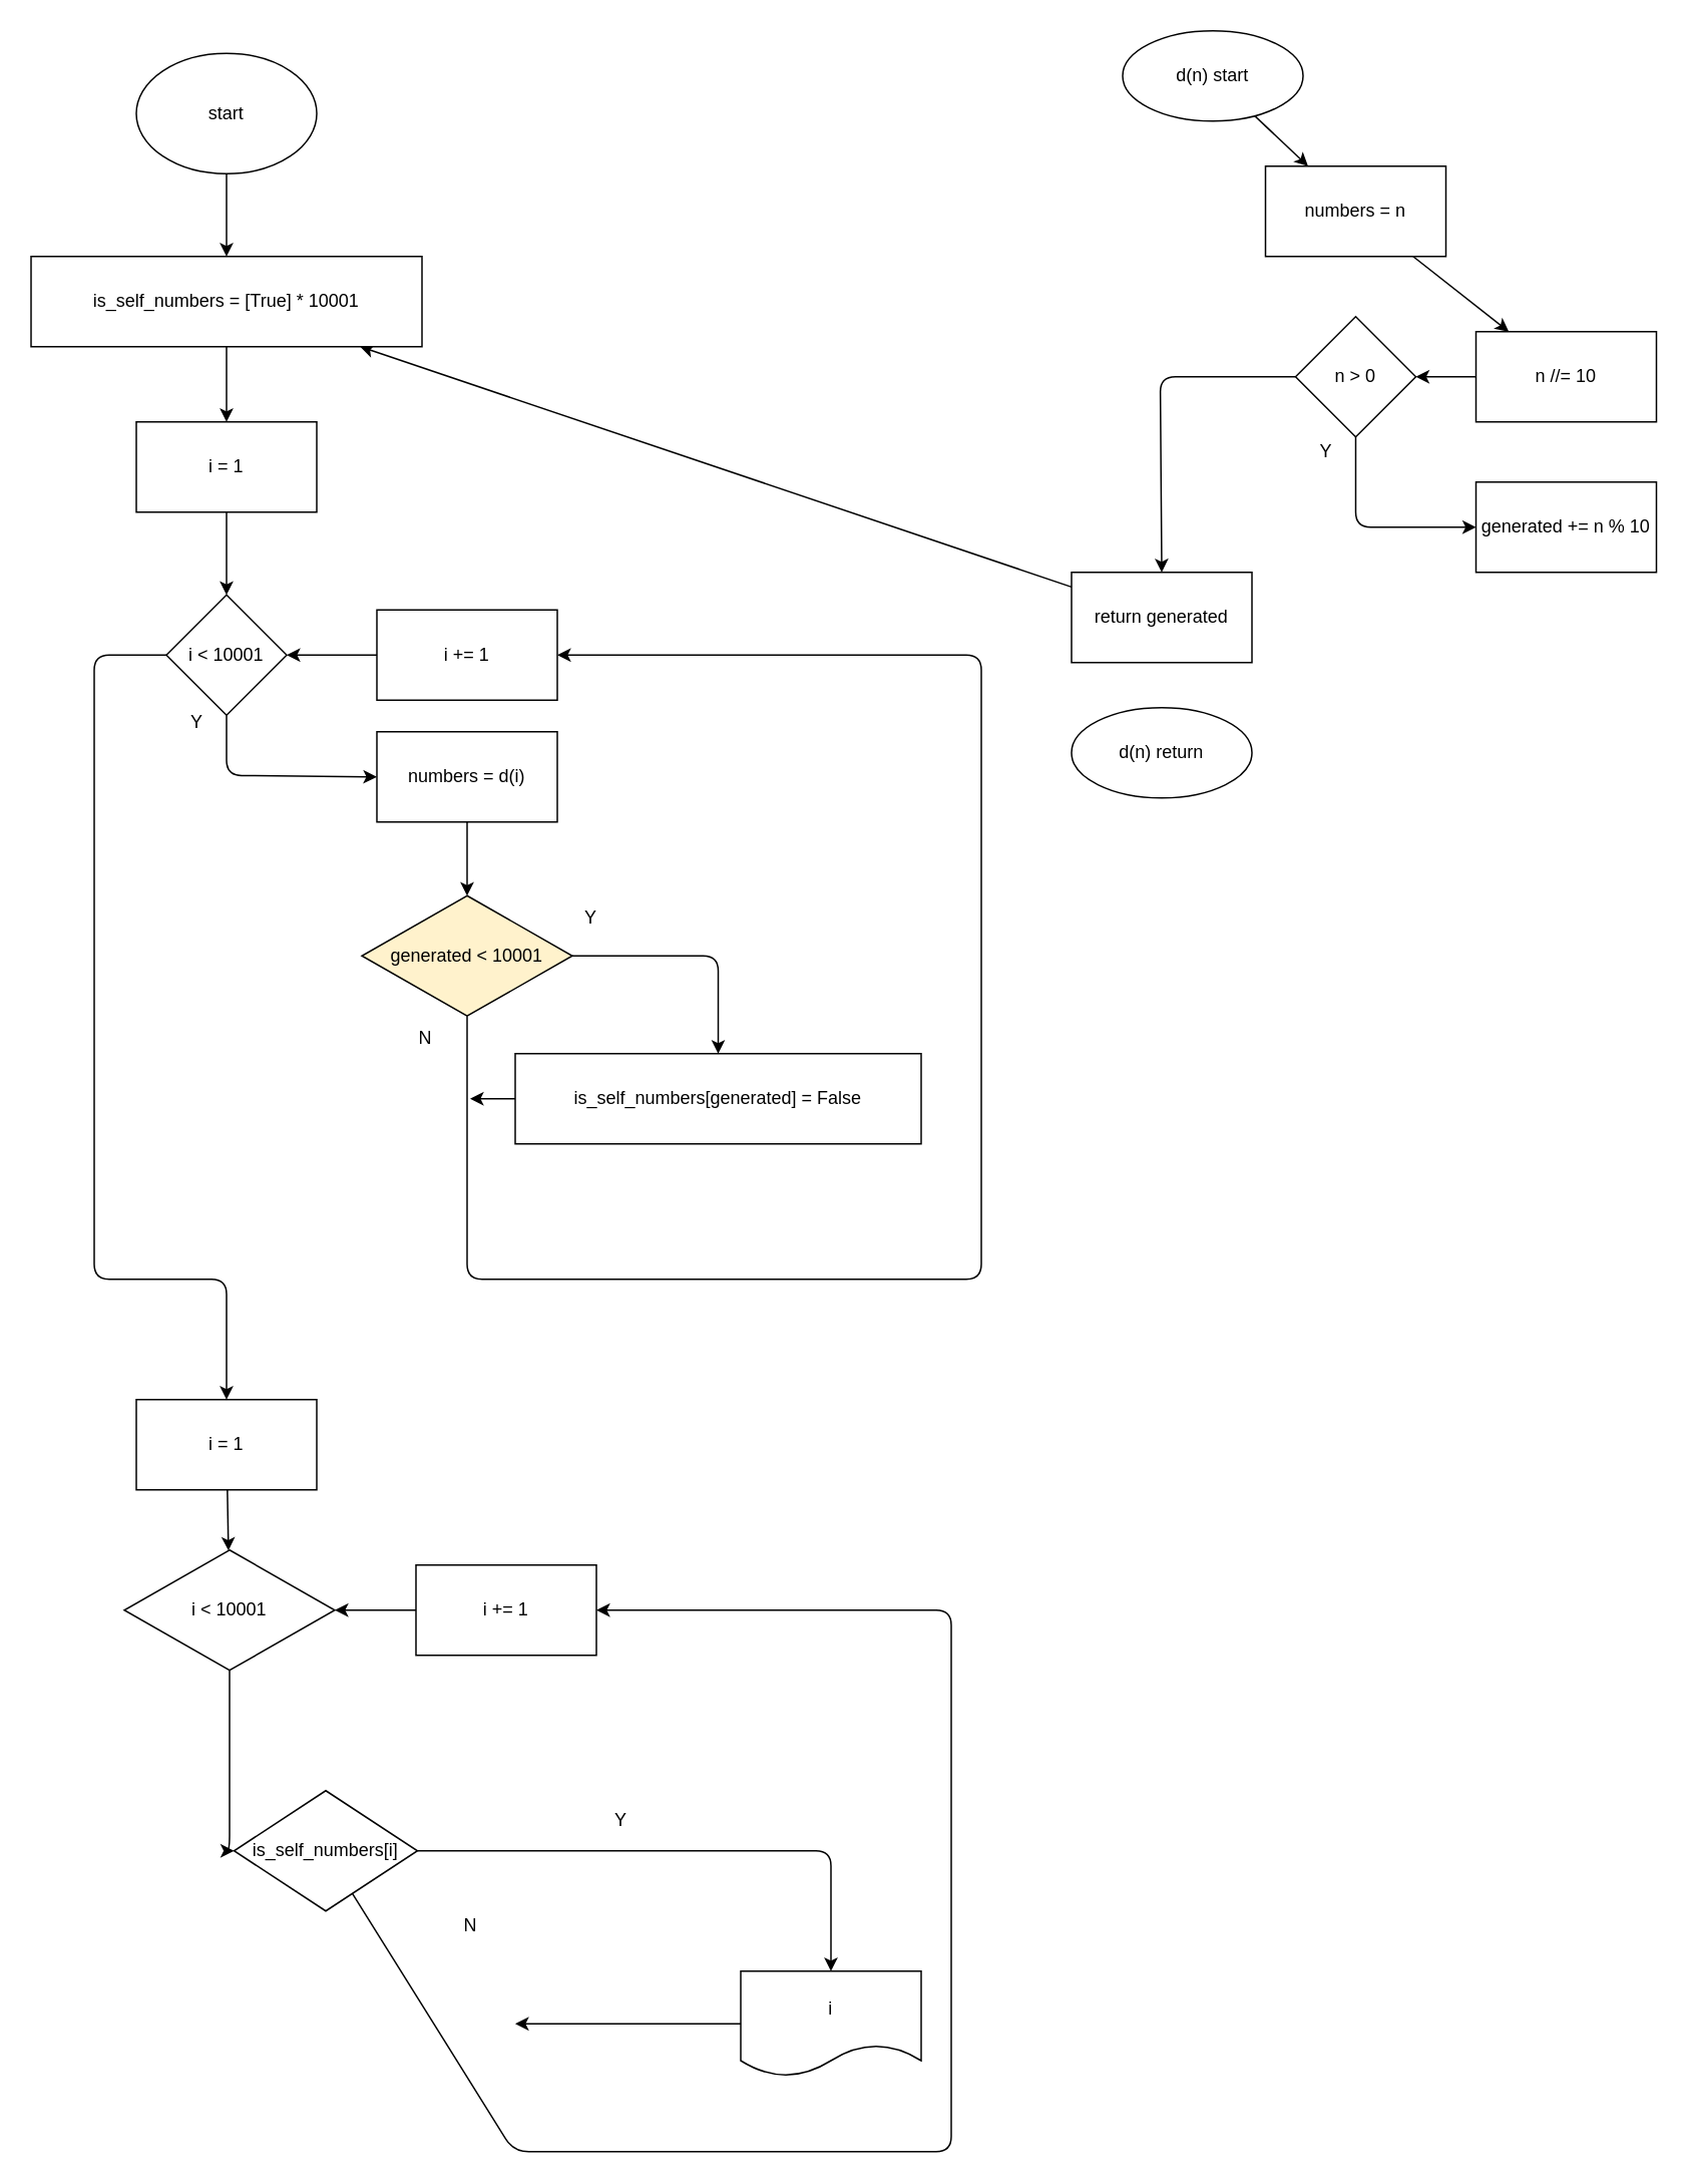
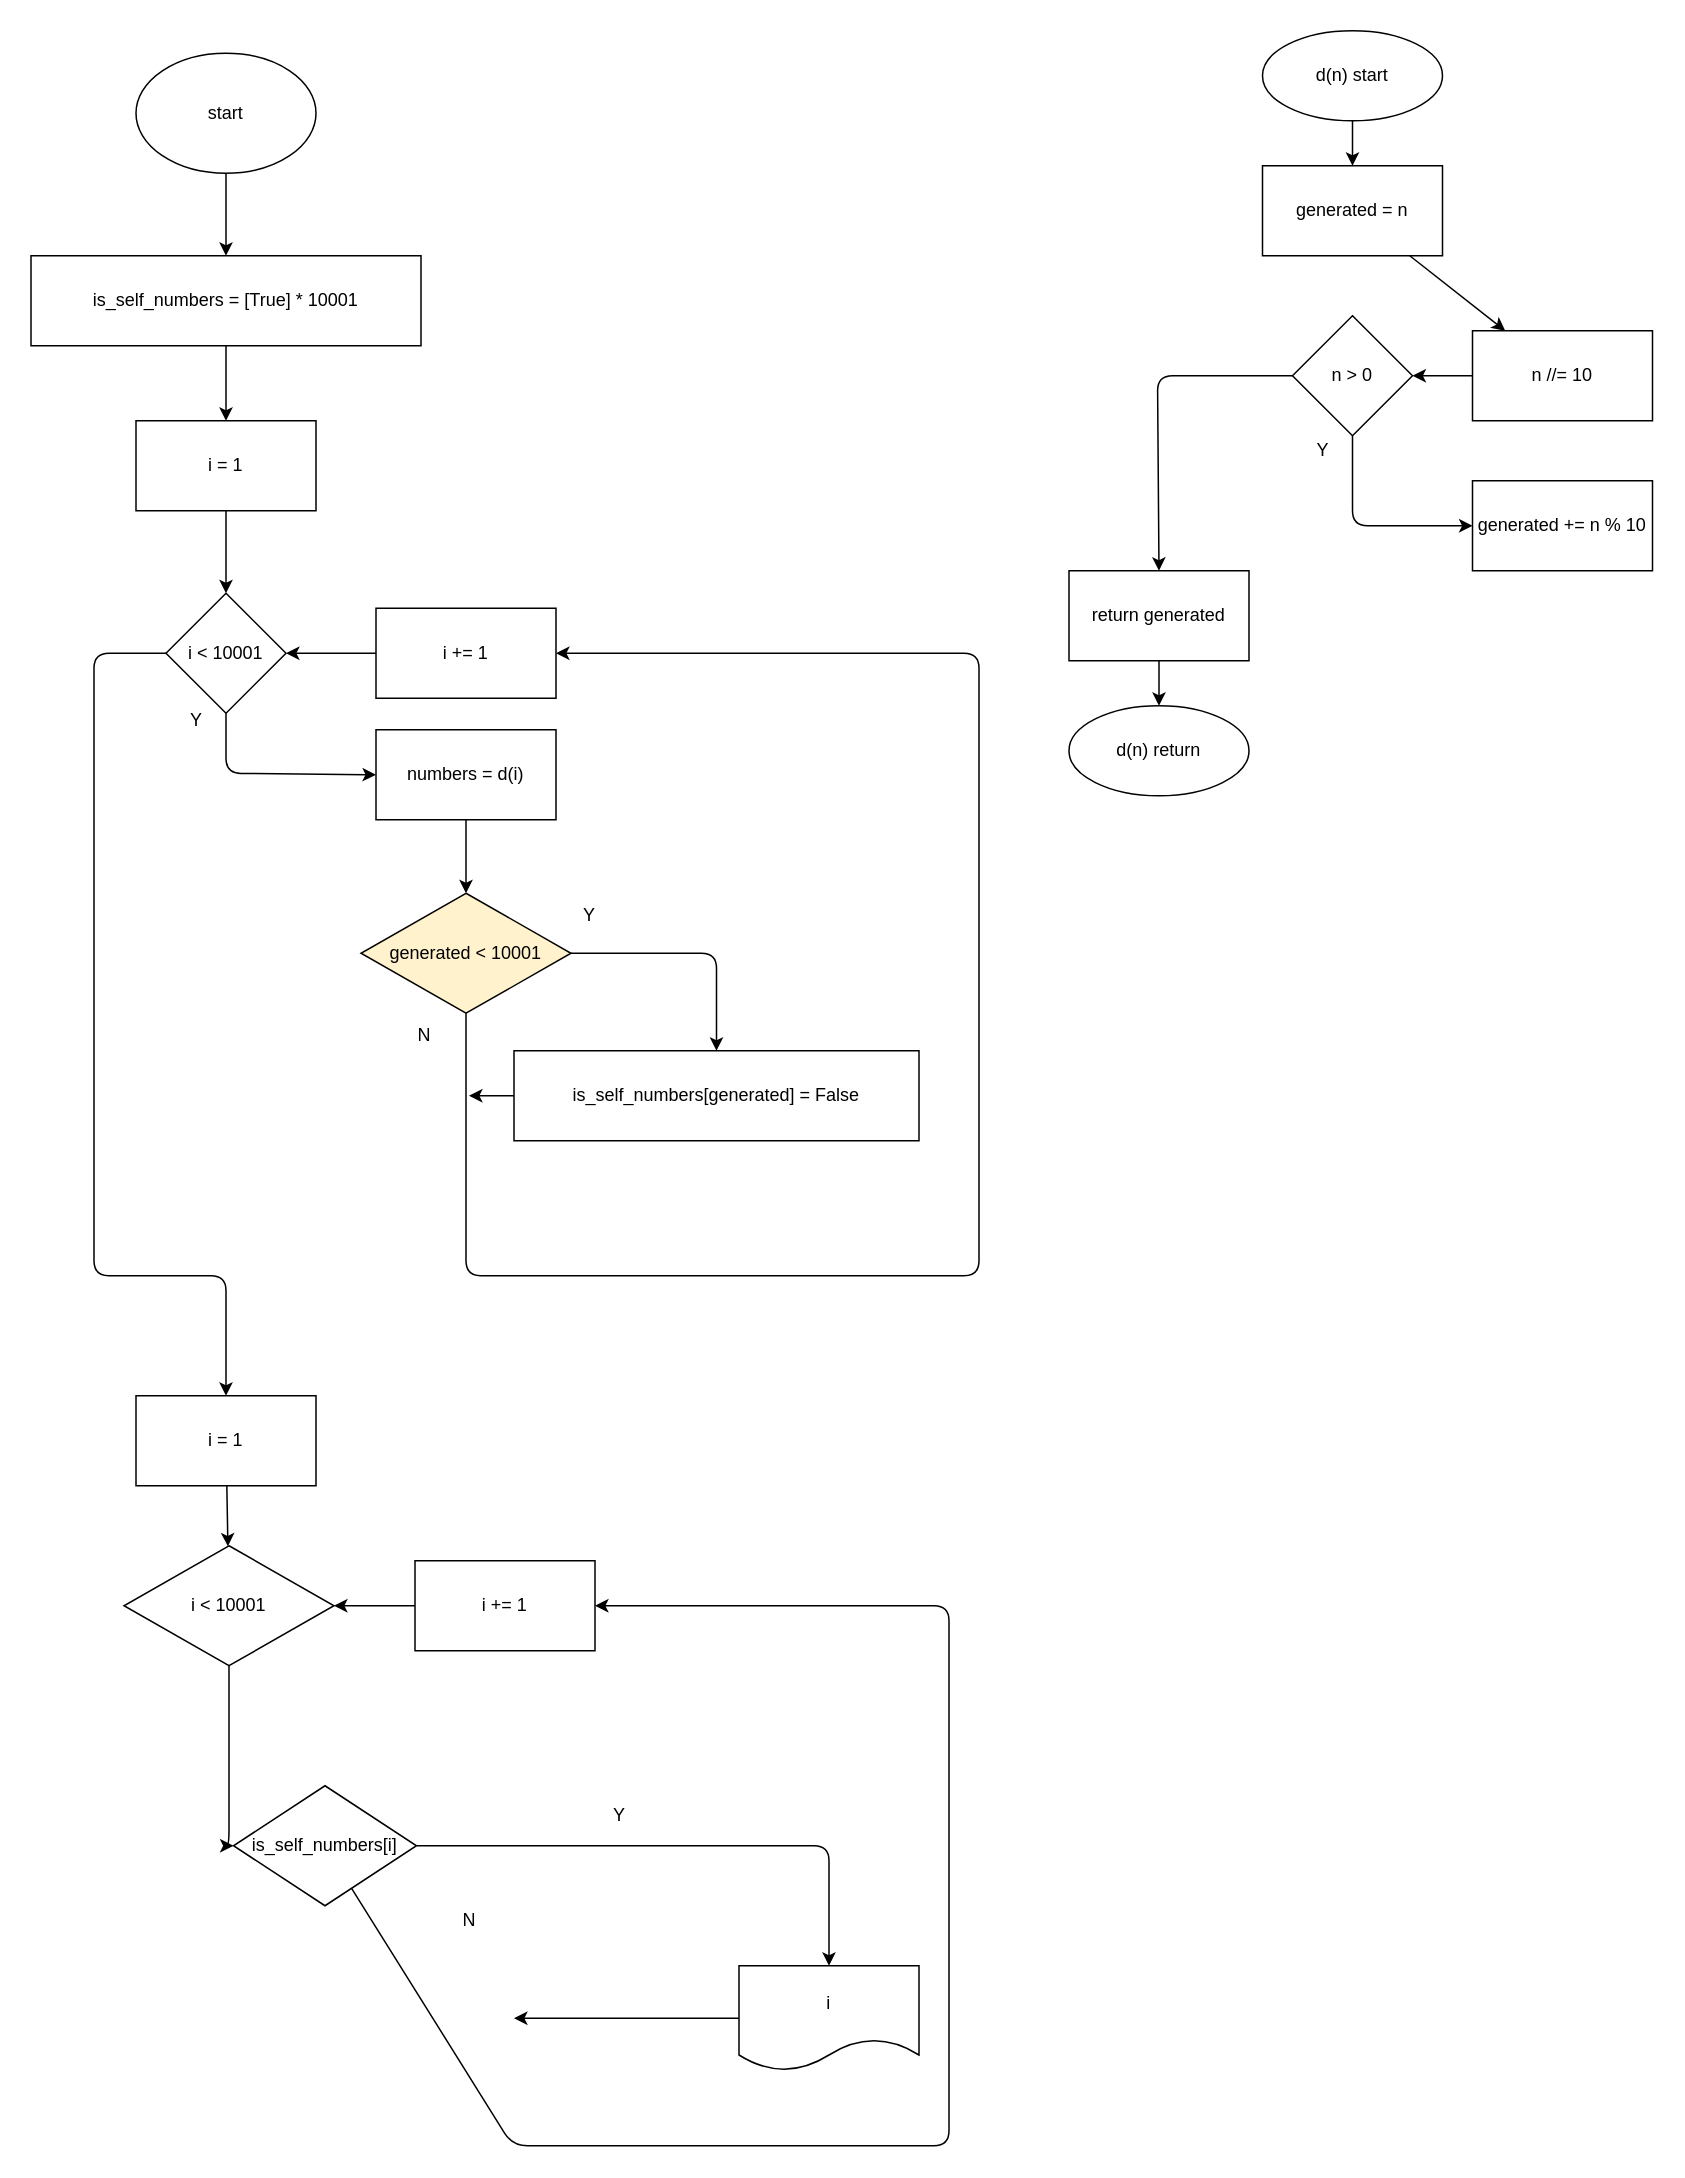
  <mxCell id="0" />
  <mxCell id="1" parent="0" />
  <mxCell id="2" value="" style="edgeStyle=none;html=1;" parent="1" source="3" target="5" edge="1"><mxGeometry relative="1" as="geometry" /></mxCell>
- <mxCell id="3" value="d(n) start" style="ellipse;whiteSpace=wrap;html=1;" parent="1" vertex="1"><mxGeometry x="746" y="20" width="120" height="60" as="geometry" /></mxCell>
+ <mxCell id="3" value="d(n) start" style="ellipse;whiteSpace=wrap;html=1;" parent="1" vertex="1"><mxGeometry x="841" y="20" width="120" height="60" as="geometry" /></mxCell>
  <mxCell id="4" value="" style="edgeStyle=none;html=1;" parent="1" source="5" target="11" edge="1"><mxGeometry relative="1" as="geometry"><mxPoint x="901" y="200" as="targetPoint" /></mxGeometry></mxCell>
- <mxCell id="5" value="numbers = n" style="whiteSpace=wrap;html=1;" parent="1" vertex="1"><mxGeometry x="841" y="110" width="120" height="60" as="geometry" /></mxCell>
+ <mxCell id="5" value="generated = n" style="whiteSpace=wrap;html=1;" parent="1" vertex="1"><mxGeometry x="841" y="110" width="120" height="60" as="geometry" /></mxCell>
  <mxCell id="6" value="" style="edgeStyle=none;html=1;entryX=0;entryY=0.5;entryDx=0;entryDy=0;" parent="1" source="8" target="9" edge="1"><mxGeometry relative="1" as="geometry"><Array as="points"><mxPoint x="901" y="350" /></Array></mxGeometry></mxCell>
  <mxCell id="7" style="edgeStyle=none;html=1;entryX=0.5;entryY=0;entryDx=0;entryDy=0;" parent="1" source="8" target="15" edge="1"><mxGeometry relative="1" as="geometry"><mxPoint x="771" y="380" as="targetPoint" /><Array as="points"><mxPoint x="771" y="250" /></Array></mxGeometry></mxCell>
  <mxCell id="8" value="n &amp;gt; 0" style="rhombus;whiteSpace=wrap;html=1;" parent="1" vertex="1"><mxGeometry x="861" y="210" width="80" height="80" as="geometry" /></mxCell>
  <mxCell id="9" value="generated += n % 10" style="whiteSpace=wrap;html=1;" parent="1" vertex="1"><mxGeometry x="981" y="320" width="120" height="60" as="geometry" /></mxCell>
  <mxCell id="10" style="edgeStyle=none;html=1;entryX=1;entryY=0.5;entryDx=0;entryDy=0;" parent="1" source="11" target="8" edge="1"><mxGeometry relative="1" as="geometry" /></mxCell>
  <mxCell id="11" value="n //= 10" style="whiteSpace=wrap;html=1;" parent="1" vertex="1"><mxGeometry x="981" y="220" width="120" height="60" as="geometry" /></mxCell>
  <mxCell id="12" value="Y" style="text;html=1;align=center;verticalAlign=middle;resizable=0;points=[];autosize=1;strokeColor=none;fillColor=none;" parent="1" vertex="1"><mxGeometry x="871" y="290" width="20" height="20" as="geometry" /></mxCell>
  <mxCell id="13" value="d(n) return" style="ellipse;whiteSpace=wrap;html=1;" parent="1" vertex="1"><mxGeometry x="712" y="470" width="120" height="60" as="geometry" /></mxCell>
- <mxCell id="14" style="edgeStyle=none;html=1;" parent="1" source="15" target="41" edge="1"><mxGeometry relative="1" as="geometry" /></mxCell>
+ <mxCell id="14" style="edgeStyle=none;html=1;entryX=0.5;entryY=0;entryDx=0;entryDy=0;" parent="1" source="15" target="13" edge="1"><mxGeometry relative="1" as="geometry" /></mxCell>
  <mxCell id="15" value="return generated" style="whiteSpace=wrap;html=1;" parent="1" vertex="1"><mxGeometry x="712" y="380" width="120" height="60" as="geometry" /></mxCell>
  <mxCell id="16" value="" style="edgeStyle=none;html=1;" parent="1" source="17" target="41" edge="1"><mxGeometry relative="1" as="geometry" /></mxCell>
  <mxCell id="17" value="start" style="ellipse;whiteSpace=wrap;html=1;" parent="1" vertex="1"><mxGeometry x="90" y="35" width="120" height="80" as="geometry" /></mxCell>
  <mxCell id="18" value="" style="edgeStyle=none;html=1;entryX=0;entryY=0.5;entryDx=0;entryDy=0;" parent="1" source="20" target="23" edge="1"><mxGeometry relative="1" as="geometry"><mxPoint x="250" y="515" as="targetPoint" /><Array as="points"><mxPoint x="150" y="515" /></Array></mxGeometry></mxCell>
  <mxCell id="19" style="edgeStyle=none;html=1;entryX=0.5;entryY=0;entryDx=0;entryDy=0;" edge="1" parent="1" source="20" target="25"><mxGeometry relative="1" as="geometry"><Array as="points"><mxPoint x="62" y="435" /><mxPoint x="62" y="850" /><mxPoint x="150" y="850" /></Array></mxGeometry></mxCell>
  <mxCell id="20" value="i &amp;lt; 10001" style="rhombus;whiteSpace=wrap;html=1;" parent="1" vertex="1"><mxGeometry x="110" y="395" width="80" height="80" as="geometry" /></mxCell>
  <mxCell id="21" style="edgeStyle=none;html=1;entryX=1;entryY=0.5;entryDx=0;entryDy=0;exitX=0.5;exitY=1;exitDx=0;exitDy=0;" parent="1" source="47" target="39" edge="1"><mxGeometry relative="1" as="geometry"><mxPoint x="432" y="440" as="targetPoint" /><Array as="points"><mxPoint x="310" y="850" /><mxPoint x="652" y="850" /><mxPoint x="652" y="435" /></Array><mxPoint x="312" y="670" as="sourcePoint" /></mxGeometry></mxCell>
  <mxCell id="22" value="" style="edgeStyle=none;html=1;" edge="1" parent="1" source="23" target="47"><mxGeometry relative="1" as="geometry" /></mxCell>
  <mxCell id="23" value="numbers = d(i)" style="rounded=0;whiteSpace=wrap;html=1;" parent="1" vertex="1"><mxGeometry x="250" y="486" width="120" height="60" as="geometry" /></mxCell>
  <mxCell id="24" value="" style="edgeStyle=none;html=1;" parent="1" source="25" target="28" edge="1"><mxGeometry relative="1" as="geometry" /></mxCell>
  <mxCell id="25" value="i = 1" style="whiteSpace=wrap;html=1;rounded=0;" parent="1" vertex="1"><mxGeometry x="90" y="930" width="120" height="60" as="geometry" /></mxCell>
  <mxCell id="26" value="Y" style="text;html=1;align=center;verticalAlign=middle;resizable=0;points=[];autosize=1;strokeColor=none;fillColor=none;" parent="1" vertex="1"><mxGeometry x="120" y="470" width="20" height="20" as="geometry" /></mxCell>
  <mxCell id="27" value="" style="edgeStyle=none;html=1;entryX=0;entryY=0.5;entryDx=0;entryDy=0;" parent="1" source="28" target="33" edge="1"><mxGeometry relative="1" as="geometry"><mxPoint x="276" y="1226.739" as="targetPoint" /><Array as="points"><mxPoint x="152" y="1230" /></Array></mxGeometry></mxCell>
  <mxCell id="28" value="i &amp;lt; 10001" style="rhombus;whiteSpace=wrap;html=1;rounded=0;" parent="1" vertex="1"><mxGeometry x="82" y="1030" width="140" height="80" as="geometry" /></mxCell>
  <mxCell id="29" value="" style="edgeStyle=none;html=1;" parent="1" source="30" target="28" edge="1"><mxGeometry relative="1" as="geometry" /></mxCell>
  <mxCell id="30" value="i += 1" style="whiteSpace=wrap;html=1;rounded=0;" parent="1" vertex="1"><mxGeometry x="276" y="1040" width="120" height="60" as="geometry" /></mxCell>
  <mxCell id="31" value="" style="edgeStyle=none;html=1;entryX=0.5;entryY=0;entryDx=0;entryDy=0;" parent="1" source="33" target="35" edge="1"><mxGeometry relative="1" as="geometry"><mxPoint x="552" y="1310" as="targetPoint" /><Array as="points"><mxPoint x="552" y="1230" /></Array></mxGeometry></mxCell>
  <mxCell id="32" style="edgeStyle=none;html=1;entryX=1;entryY=0.5;entryDx=0;entryDy=0;" parent="1" source="33" target="30" edge="1"><mxGeometry relative="1" as="geometry"><Array as="points"><mxPoint x="341" y="1430" /><mxPoint x="632" y="1430" /><mxPoint x="632" y="1070" /></Array></mxGeometry></mxCell>
  <mxCell id="33" value="is_self_numbers[i]" style="rhombus;whiteSpace=wrap;html=1;" parent="1" vertex="1"><mxGeometry x="155" y="1190" width="122" height="80" as="geometry" /></mxCell>
  <mxCell id="34" style="edgeStyle=none;html=1;" parent="1" source="35" edge="1"><mxGeometry relative="1" as="geometry"><mxPoint x="342" y="1345" as="targetPoint" /></mxGeometry></mxCell>
  <mxCell id="35" value="i" style="shape=document;whiteSpace=wrap;html=1;boundedLbl=1;" parent="1" vertex="1"><mxGeometry x="492" y="1310" width="120" height="70" as="geometry" /></mxCell>
  <mxCell id="36" value="Y" style="text;html=1;align=center;verticalAlign=middle;resizable=0;points=[];autosize=1;strokeColor=none;fillColor=none;" parent="1" vertex="1"><mxGeometry x="402" y="1200" width="20" height="20" as="geometry" /></mxCell>
  <mxCell id="37" value="N" style="text;html=1;align=center;verticalAlign=middle;resizable=0;points=[];autosize=1;strokeColor=none;fillColor=none;" parent="1" vertex="1"><mxGeometry x="302" y="1270" width="20" height="20" as="geometry" /></mxCell>
  <mxCell id="38" value="" style="edgeStyle=none;html=1;entryX=1;entryY=0.5;entryDx=0;entryDy=0;" parent="1" source="39" target="20" edge="1"><mxGeometry relative="1" as="geometry" /></mxCell>
  <mxCell id="39" value="i += 1" style="rounded=0;whiteSpace=wrap;html=1;" parent="1" vertex="1"><mxGeometry x="250" y="405" width="120" height="60" as="geometry" /></mxCell>
  <mxCell id="40" value="" style="edgeStyle=none;html=1;" parent="1" source="41" target="43" edge="1"><mxGeometry relative="1" as="geometry" /></mxCell>
  <mxCell id="41" value="is_self_numbers = [True] * 10001" style="whiteSpace=wrap;html=1;" parent="1" vertex="1"><mxGeometry x="20" y="170" width="260" height="60" as="geometry" /></mxCell>
  <mxCell id="42" value="" style="edgeStyle=none;html=1;" parent="1" source="43" target="20" edge="1"><mxGeometry relative="1" as="geometry" /></mxCell>
  <mxCell id="43" value="i = 1" style="whiteSpace=wrap;html=1;" parent="1" vertex="1"><mxGeometry x="90" y="280" width="120" height="60" as="geometry" /></mxCell>
  <mxCell id="44" style="edgeStyle=none;html=1;" edge="1" parent="1" source="45"><mxGeometry relative="1" as="geometry"><mxPoint x="312" y="730" as="targetPoint" /></mxGeometry></mxCell>
  <mxCell id="45" value="is_self_numbers[generated] = False" style="whiteSpace=wrap;html=1;" vertex="1" parent="1"><mxGeometry x="342" y="700" width="270" height="60" as="geometry" /></mxCell>
  <mxCell id="46" style="edgeStyle=none;html=1;entryX=0.5;entryY=0;entryDx=0;entryDy=0;" edge="1" parent="1" source="47" target="45"><mxGeometry relative="1" as="geometry"><Array as="points"><mxPoint x="477" y="635" /></Array></mxGeometry></mxCell>
  <mxCell id="47" value="generated &amp;lt; 10001" style="rhombus;whiteSpace=wrap;html=1;rounded=0;fillColor=#fff2cc;" vertex="1" parent="1"><mxGeometry x="240" y="595" width="140" height="80" as="geometry" /></mxCell>
  <mxCell id="48" value="Y" style="text;html=1;align=center;verticalAlign=middle;resizable=0;points=[];autosize=1;strokeColor=none;fillColor=none;" vertex="1" parent="1"><mxGeometry x="382" y="600" width="20" height="20" as="geometry" /></mxCell>
  <mxCell id="49" value="N" style="text;html=1;align=center;verticalAlign=middle;resizable=0;points=[];autosize=1;strokeColor=none;fillColor=none;" vertex="1" parent="1"><mxGeometry x="272" y="680" width="20" height="20" as="geometry" /></mxCell>
